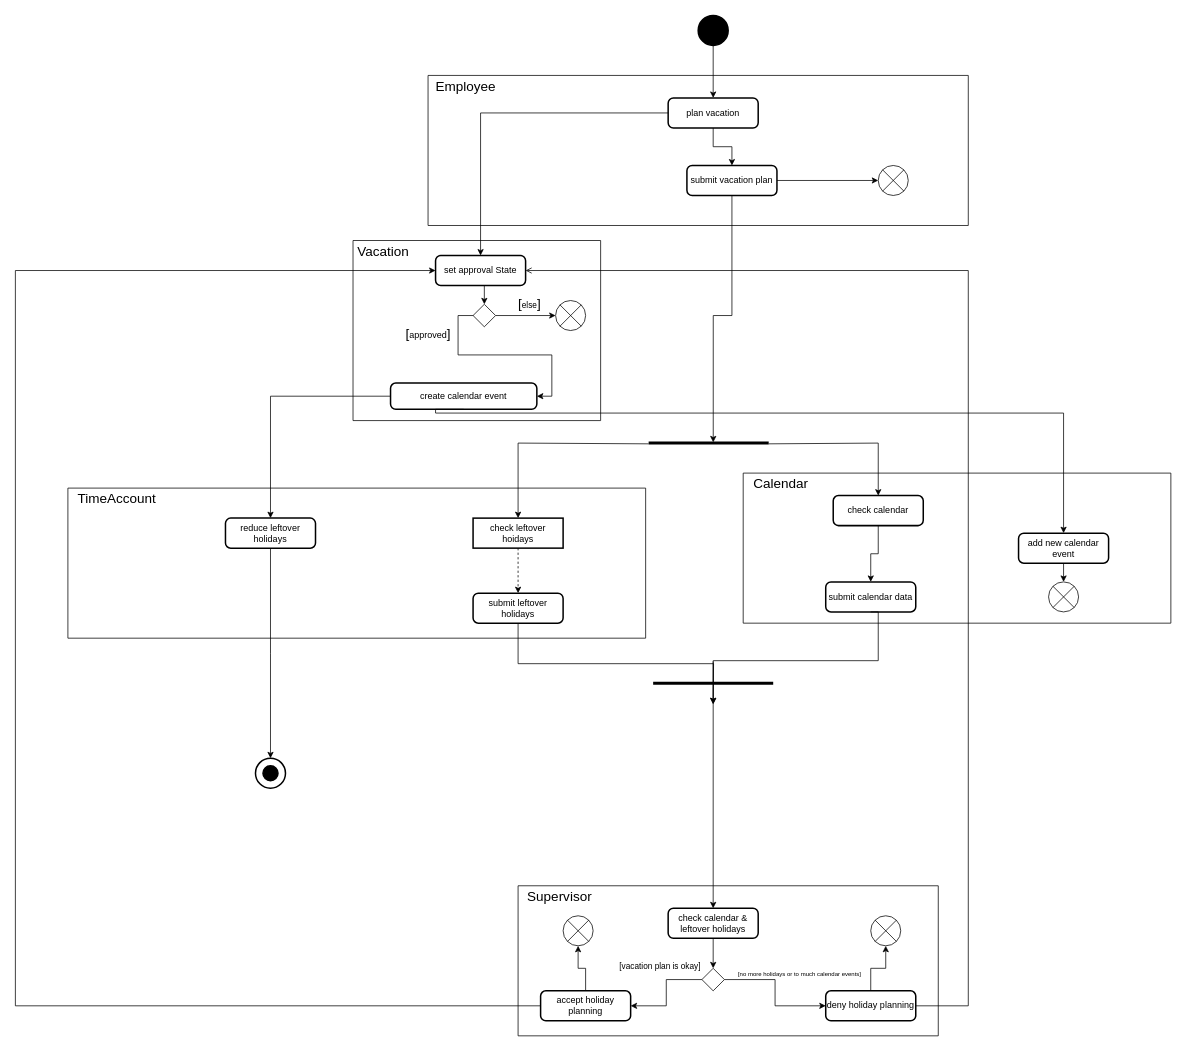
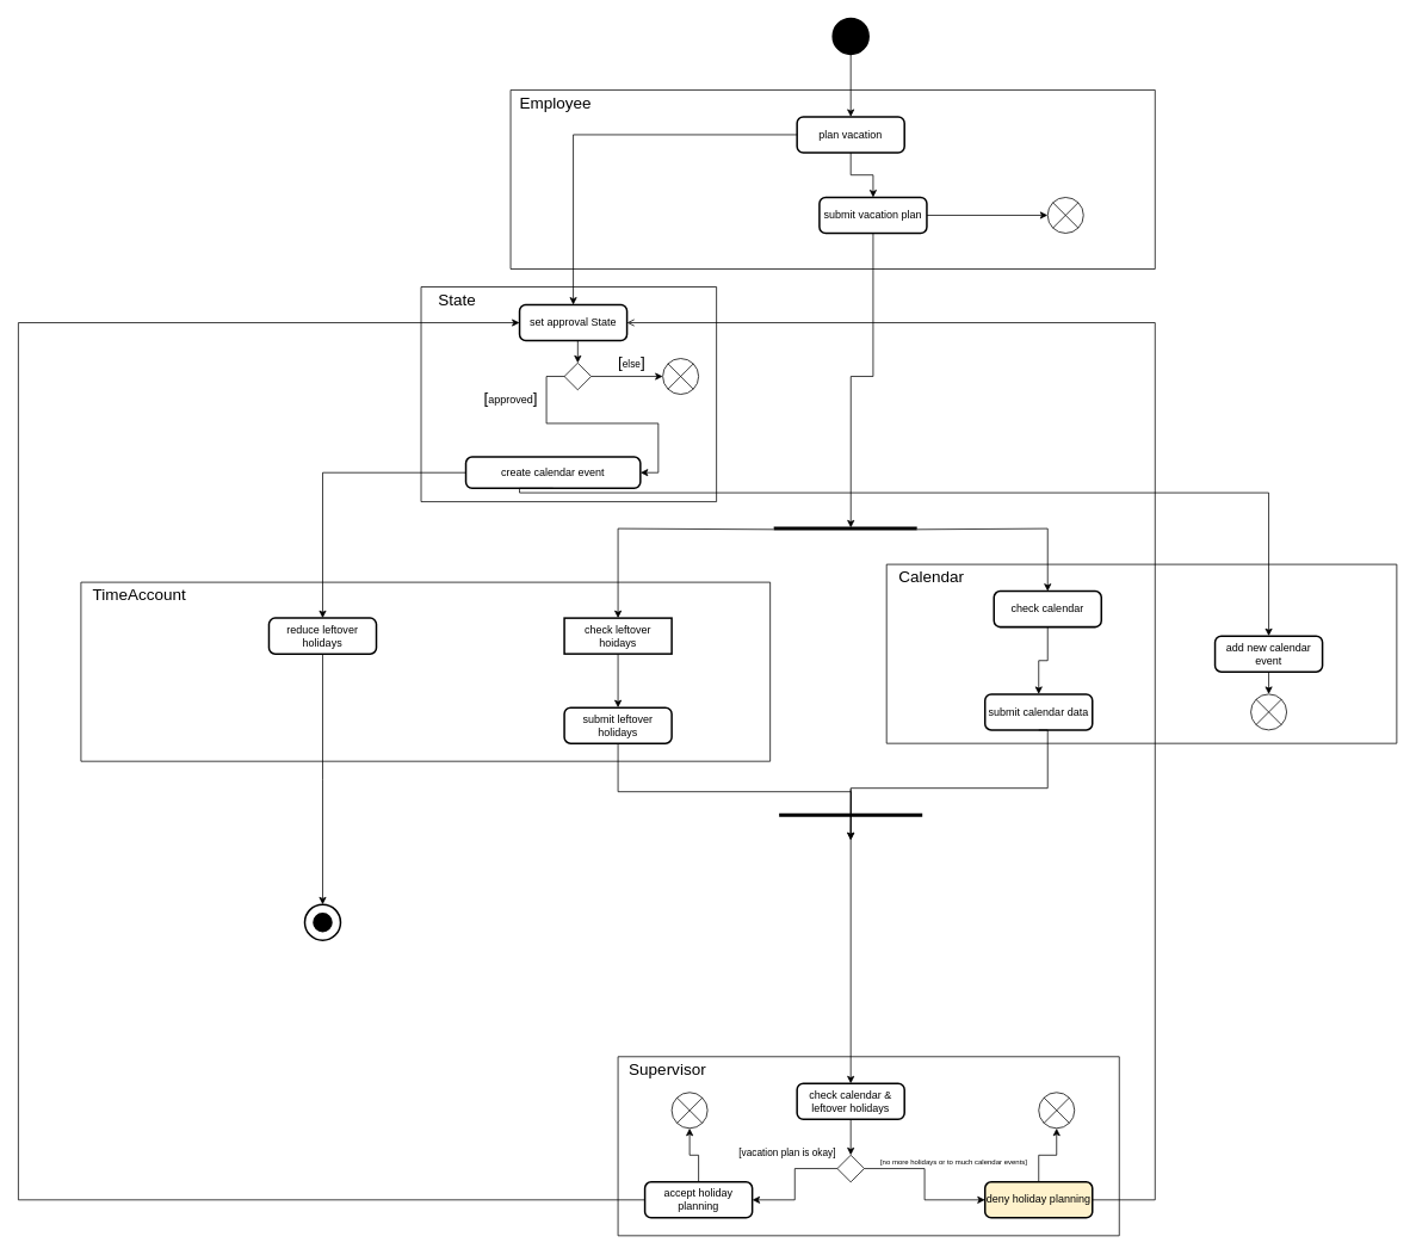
  <mxCell id="0" />
  <mxCell id="1" parent="0" />
  <mxCell id="2" style="edgeStyle=orthogonalEdgeStyle;rounded=0;orthogonalLoop=1;jettySize=auto;html=1;exitX=0.5;exitY=1;exitDx=0;exitDy=0;exitPerimeter=0;fontSize=18.0;" edge="1" parent="1" source="3" target="7"><mxGeometry relative="1" as="geometry" /></mxCell>
  <mxCell id="3" value="" style="strokeWidth=2;html=1;shape=mxgraph.flowchart.start_2;whiteSpace=wrap;fillStyle=auto;fillColor=#000000;" vertex="1" parent="1"><mxGeometry x="930" y="20" width="40" height="40" as="geometry" /></mxCell>
  <mxCell id="4" value="" style="swimlane;startSize=0;" vertex="1" parent="1"><mxGeometry x="570" y="100" width="720" height="200" as="geometry" /></mxCell>
  <mxCell id="5" value="&lt;font style=&quot;font-size: 18.0px;&quot;&gt;Employee&lt;/font&gt;" style="text;html=1;align=center;verticalAlign=middle;resizable=0;points=[];autosize=1;strokeColor=none;fillColor=none;" vertex="1" parent="4"><mxGeometry width="100" height="30" as="geometry" /></mxCell>
  <mxCell id="6" style="edgeStyle=orthogonalEdgeStyle;rounded=0;orthogonalLoop=1;jettySize=auto;html=1;exitX=0.5;exitY=1;exitDx=0;exitDy=0;fontSize=18.0;" edge="1" parent="4" source="7" target="9"><mxGeometry relative="1" as="geometry" /></mxCell>
  <mxCell id="7" value="plan vacation" style="rounded=1;whiteSpace=wrap;html=1;absoluteArcSize=1;arcSize=14;strokeWidth=2;fillStyle=auto;fillColor=#FFFFFF;" vertex="1" parent="4"><mxGeometry x="320" y="30" width="120" height="40" as="geometry" /></mxCell>
  <mxCell id="8" style="edgeStyle=orthogonalEdgeStyle;rounded=0;orthogonalLoop=1;jettySize=auto;html=1;exitX=1;exitY=0.5;exitDx=0;exitDy=0;entryX=0;entryY=0.5;entryDx=0;entryDy=0;entryPerimeter=0;fontSize=11;" edge="1" parent="4" source="9" target="10"><mxGeometry relative="1" as="geometry" /></mxCell>
  <mxCell id="9" value="submit vacation plan" style="rounded=1;whiteSpace=wrap;html=1;absoluteArcSize=1;arcSize=14;strokeWidth=2;fillStyle=auto;fillColor=#FFFFFF;" vertex="1" parent="4"><mxGeometry x="345" y="120" width="120" height="40" as="geometry" /></mxCell>
  <mxCell id="10" value="" style="verticalLabelPosition=bottom;verticalAlign=top;html=1;shape=mxgraph.flowchart.or;" vertex="1" parent="4"><mxGeometry x="600" y="120" width="40" height="40" as="geometry" /></mxCell>
  <mxCell id="11" value="" style="line;strokeWidth=4;html=1;perimeter=backbonePerimeter;points=[];outlineConnect=0;fillStyle=auto;fillColor=#FFFFFF;" vertex="1" parent="1"><mxGeometry x="864" y="580" width="160" height="20" as="geometry" /></mxCell>
  <mxCell id="12" style="edgeStyle=orthogonalEdgeStyle;rounded=0;orthogonalLoop=1;jettySize=auto;html=1;exitX=0.5;exitY=1;exitDx=0;exitDy=0;entryX=0.538;entryY=0.45;entryDx=0;entryDy=0;entryPerimeter=0;fontSize=18.0;" edge="1" parent="1" source="9" target="11"><mxGeometry relative="1" as="geometry" /></mxCell>
  <mxCell id="13" value="" style="swimlane;startSize=0;fontSize=18.0;" vertex="1" parent="1"><mxGeometry x="90" y="650" width="770" height="200" as="geometry" /></mxCell>
- <mxCell id="14" style="edgeStyle=orthogonalEdgeStyle;rounded=0;orthogonalLoop=1;jettySize=auto;html=1;exitX=0.5;exitY=1;exitDx=0;exitDy=0;entryX=0.5;entryY=0;entryDx=0;entryDy=0;fontSize=18.0;dashed=1;" edge="1" parent="13" source="15" target="16"><mxGeometry relative="1" as="geometry" /></mxCell>
+ <mxCell id="14" style="edgeStyle=orthogonalEdgeStyle;rounded=0;orthogonalLoop=1;jettySize=auto;html=1;exitX=0.5;exitY=1;exitDx=0;exitDy=0;entryX=0.5;entryY=0;entryDx=0;entryDy=0;fontSize=18.0;" edge="1" parent="13" source="15" target="16"><mxGeometry relative="1" as="geometry" /></mxCell>
  <mxCell id="15" value="check leftover hoidays" style="whiteSpace=wrap;html=1;absoluteArcSize=1;arcSize=14;strokeWidth=2;fillStyle=auto;fillColor=#FFFFFF;rounded=0;" vertex="1" parent="13"><mxGeometry x="540" y="40" width="120" height="40" as="geometry" /></mxCell>
  <mxCell id="16" value="submit leftover holidays" style="rounded=1;whiteSpace=wrap;html=1;absoluteArcSize=1;arcSize=14;strokeWidth=2;fillStyle=auto;fillColor=#FFFFFF;" vertex="1" parent="13"><mxGeometry x="540" y="140" width="120" height="40" as="geometry" /></mxCell>
  <mxCell id="17" value="TimeAccount" style="text;html=1;align=center;verticalAlign=middle;resizable=0;points=[];autosize=1;strokeColor=none;fillColor=none;fontSize=18.0;" vertex="1" parent="13"><mxGeometry width="130" height="30" as="geometry" /></mxCell>
  <mxCell id="18" value="reduce leftover holidays" style="rounded=1;whiteSpace=wrap;html=1;absoluteArcSize=1;arcSize=14;strokeWidth=2;fillStyle=auto;fillColor=#FFFFFF;" vertex="1" parent="13"><mxGeometry x="210" y="40" width="120" height="40" as="geometry" /></mxCell>
  <mxCell id="19" style="edgeStyle=orthogonalEdgeStyle;rounded=0;orthogonalLoop=1;jettySize=auto;html=1;fontSize=18.0;entryX=0.5;entryY=0;entryDx=0;entryDy=0;" edge="1" parent="1" source="11" target="15"><mxGeometry relative="1" as="geometry" /></mxCell>
  <mxCell id="20" value="" style="swimlane;startSize=0;fontSize=18.0;" vertex="1" parent="1"><mxGeometry x="990" y="630" width="570" height="200" as="geometry" /></mxCell>
  <mxCell id="21" style="edgeStyle=orthogonalEdgeStyle;rounded=0;orthogonalLoop=1;jettySize=auto;html=1;exitX=0.5;exitY=1;exitDx=0;exitDy=0;entryX=0.5;entryY=0;entryDx=0;entryDy=0;fontSize=18.0;" edge="1" parent="20" source="22" target="24"><mxGeometry relative="1" as="geometry" /></mxCell>
  <mxCell id="22" value="check calendar" style="rounded=1;whiteSpace=wrap;html=1;absoluteArcSize=1;arcSize=14;strokeWidth=2;fillStyle=auto;fillColor=#FFFFFF;" vertex="1" parent="20"><mxGeometry x="120" y="30" width="120" height="40" as="geometry" /></mxCell>
  <mxCell id="23" value="Calendar" style="text;html=1;align=center;verticalAlign=middle;resizable=0;points=[];autosize=1;strokeColor=none;fillColor=none;fontSize=18.0;" vertex="1" parent="20"><mxGeometry width="100" height="30" as="geometry" /></mxCell>
  <mxCell id="24" value="submit calendar data" style="rounded=1;whiteSpace=wrap;html=1;absoluteArcSize=1;arcSize=14;strokeWidth=2;fillStyle=auto;fillColor=#FFFFFF;" vertex="1" parent="20"><mxGeometry x="110" y="145" width="120" height="40" as="geometry" /></mxCell>
  <mxCell id="25" style="edgeStyle=orthogonalEdgeStyle;rounded=0;orthogonalLoop=1;jettySize=auto;html=1;exitX=0.5;exitY=1;exitDx=0;exitDy=0;entryX=0.5;entryY=0;entryDx=0;entryDy=0;entryPerimeter=0;fontSize=11;" edge="1" parent="20" source="26" target="27"><mxGeometry relative="1" as="geometry" /></mxCell>
  <mxCell id="26" value="add new calendar event" style="rounded=1;whiteSpace=wrap;html=1;absoluteArcSize=1;arcSize=14;strokeWidth=2;fillStyle=auto;fillColor=#FFFFFF;" vertex="1" parent="20"><mxGeometry x="367" y="80" width="120" height="40" as="geometry" /></mxCell>
  <mxCell id="27" value="" style="verticalLabelPosition=bottom;verticalAlign=top;html=1;shape=mxgraph.flowchart.or;" vertex="1" parent="20"><mxGeometry x="407" y="145" width="40" height="40" as="geometry" /></mxCell>
  <mxCell id="28" style="edgeStyle=orthogonalEdgeStyle;rounded=0;orthogonalLoop=1;jettySize=auto;html=1;fontSize=18.0;entryX=0.5;entryY=0;entryDx=0;entryDy=0;" edge="1" parent="1" source="11" target="22"><mxGeometry relative="1" as="geometry" /></mxCell>
  <mxCell id="29" value="" style="line;strokeWidth=4;html=1;perimeter=backbonePerimeter;points=[];outlineConnect=0;fillStyle=auto;fillColor=#FFFFFF;" vertex="1" parent="1"><mxGeometry x="870" y="900" width="160" height="20" as="geometry" /></mxCell>
  <mxCell id="30" style="edgeStyle=orthogonalEdgeStyle;rounded=0;orthogonalLoop=1;jettySize=auto;html=1;exitX=0.5;exitY=1;exitDx=0;exitDy=0;fontSize=18.0;" edge="1" parent="1" source="16"><mxGeometry relative="1" as="geometry"><mxPoint x="950" y="938" as="targetPoint" /></mxGeometry></mxCell>
  <mxCell id="31" style="edgeStyle=orthogonalEdgeStyle;rounded=0;orthogonalLoop=1;jettySize=auto;html=1;exitX=0.5;exitY=1;exitDx=0;exitDy=0;fontSize=18.0;" edge="1" parent="1" source="24"><mxGeometry relative="1" as="geometry"><mxPoint x="950" y="938" as="targetPoint" /><Array as="points"><mxPoint x="1170" y="880" /><mxPoint x="950" y="880" /></Array></mxGeometry></mxCell>
  <mxCell id="32" value="" style="swimlane;startSize=0;fontSize=18.0;" vertex="1" parent="1"><mxGeometry x="690" y="1180" width="560" height="200" as="geometry" /></mxCell>
  <mxCell id="33" value="Supervisor" style="text;html=1;align=center;verticalAlign=middle;resizable=0;points=[];autosize=1;strokeColor=none;fillColor=none;fontSize=18.0;" vertex="1" parent="32"><mxGeometry width="110" height="30" as="geometry" /></mxCell>
  <mxCell id="34" style="edgeStyle=orthogonalEdgeStyle;rounded=0;orthogonalLoop=1;jettySize=auto;html=1;exitX=0.5;exitY=1;exitDx=0;exitDy=0;entryX=0.5;entryY=0;entryDx=0;entryDy=0;fontSize=18.0;" edge="1" parent="32" source="35" target="38"><mxGeometry relative="1" as="geometry" /></mxCell>
  <mxCell id="35" value="check calendar &amp;amp;&lt;br&gt;leftover holidays" style="rounded=1;whiteSpace=wrap;html=1;absoluteArcSize=1;arcSize=14;strokeWidth=2;fillStyle=auto;fillColor=#FFFFFF;" vertex="1" parent="32"><mxGeometry x="200" y="30" width="120" height="40" as="geometry" /></mxCell>
  <mxCell id="36" style="edgeStyle=orthogonalEdgeStyle;rounded=0;orthogonalLoop=1;jettySize=auto;html=1;exitX=1;exitY=0.5;exitDx=0;exitDy=0;entryX=0;entryY=0.5;entryDx=0;entryDy=0;fontSize=18.0;" edge="1" parent="32" source="38" target="40"><mxGeometry relative="1" as="geometry" /></mxCell>
  <mxCell id="37" style="edgeStyle=orthogonalEdgeStyle;rounded=0;orthogonalLoop=1;jettySize=auto;html=1;exitX=0;exitY=0.5;exitDx=0;exitDy=0;entryX=1;entryY=0.5;entryDx=0;entryDy=0;fontSize=8;" edge="1" parent="32" source="38" target="43"><mxGeometry relative="1" as="geometry" /></mxCell>
  <mxCell id="38" value="" style="rhombus;whiteSpace=wrap;html=1;" vertex="1" parent="32"><mxGeometry x="245" y="110" width="30" height="30" as="geometry" /></mxCell>
  <mxCell id="39" style="edgeStyle=orthogonalEdgeStyle;rounded=0;orthogonalLoop=1;jettySize=auto;html=1;exitX=0.5;exitY=0;exitDx=0;exitDy=0;entryX=0.5;entryY=1;entryDx=0;entryDy=0;entryPerimeter=0;fontSize=11;" edge="1" parent="32" source="40" target="46"><mxGeometry relative="1" as="geometry" /></mxCell>
- <mxCell id="40" value="deny holiday planning" style="rounded=1;whiteSpace=wrap;html=1;absoluteArcSize=1;arcSize=14;strokeWidth=2;fillStyle=auto;fillColor=#FFFFFF;" vertex="1" parent="32"><mxGeometry x="410" y="140" width="120" height="40" as="geometry" /></mxCell>
+ <mxCell id="40" value="deny holiday planning" style="rounded=1;whiteSpace=wrap;html=1;absoluteArcSize=1;arcSize=14;strokeWidth=2;fillStyle=auto;fillColor=#fff2cc;" vertex="1" parent="32"><mxGeometry x="410" y="140" width="120" height="40" as="geometry" /></mxCell>
  <mxCell id="41" value="&lt;span style=&quot;font-size: 8px;&quot;&gt;[no more holidays or to much calendar events]&lt;/span&gt;" style="text;html=1;align=center;verticalAlign=middle;resizable=0;points=[];autosize=1;strokeColor=none;fillColor=none;fontSize=18.0;" vertex="1" parent="32"><mxGeometry x="280" y="100" width="190" height="30" as="geometry" /></mxCell>
  <mxCell id="42" style="edgeStyle=orthogonalEdgeStyle;rounded=0;orthogonalLoop=1;jettySize=auto;html=1;exitX=0.5;exitY=0;exitDx=0;exitDy=0;entryX=0.5;entryY=1;entryDx=0;entryDy=0;entryPerimeter=0;fontSize=11;" edge="1" parent="32" source="43" target="45"><mxGeometry relative="1" as="geometry" /></mxCell>
  <mxCell id="43" value="accept holiday planning" style="rounded=1;whiteSpace=wrap;html=1;absoluteArcSize=1;arcSize=14;strokeWidth=2;fillStyle=auto;fillColor=#FFFFFF;" vertex="1" parent="32"><mxGeometry x="30" y="140" width="120" height="40" as="geometry" /></mxCell>
  <mxCell id="44" value="&lt;font style=&quot;font-size: 11px;&quot;&gt;[vacation plan is okay]&lt;/font&gt;" style="text;html=1;align=center;verticalAlign=middle;resizable=0;points=[];autosize=1;strokeColor=none;fillColor=none;fontSize=18.0;" vertex="1" parent="32"><mxGeometry x="124" y="90" width="130" height="30" as="geometry" /></mxCell>
  <mxCell id="45" value="" style="verticalLabelPosition=bottom;verticalAlign=top;html=1;shape=mxgraph.flowchart.or;" vertex="1" parent="32"><mxGeometry x="60" y="40" width="40" height="40" as="geometry" /></mxCell>
  <mxCell id="46" value="" style="verticalLabelPosition=bottom;verticalAlign=top;html=1;shape=mxgraph.flowchart.or;" vertex="1" parent="32"><mxGeometry x="470" y="40" width="40" height="40" as="geometry" /></mxCell>
  <mxCell id="47" style="edgeStyle=orthogonalEdgeStyle;rounded=0;orthogonalLoop=1;jettySize=auto;html=1;fontSize=18.0;entryX=0.5;entryY=0;entryDx=0;entryDy=0;" edge="1" parent="1"><mxGeometry relative="1" as="geometry"><mxPoint x="950" y="881" as="sourcePoint" /><mxPoint x="950" y="1210" as="targetPoint" /></mxGeometry></mxCell>
  <mxCell id="48" style="edgeStyle=orthogonalEdgeStyle;rounded=0;orthogonalLoop=1;jettySize=auto;html=1;fontSize=18.0;exitX=1;exitY=0.5;exitDx=0;exitDy=0;entryX=1;entryY=0.5;entryDx=0;entryDy=0;endArrow=open;" edge="1" parent="1" source="40" target="52"><mxGeometry relative="1" as="geometry"><mxPoint x="1220" y="1240" as="sourcePoint" /><mxPoint x="1010" y="150" as="targetPoint" /><Array as="points"><mxPoint x="1290" y="1340" /><mxPoint x="1290" y="360" /></Array></mxGeometry></mxCell>
  <mxCell id="49" value="" style="swimlane;startSize=0;fontSize=11;" vertex="1" parent="1"><mxGeometry x="470" y="320" width="330" height="240" as="geometry" /></mxCell>
- <mxCell id="50" value="&lt;font style=&quot;font-size: 18px;&quot;&gt;Vacation&lt;/font&gt;" style="text;html=1;align=center;verticalAlign=middle;resizable=0;points=[];autosize=1;strokeColor=none;fillColor=none;fontSize=11;" vertex="1" parent="49"><mxGeometry x="-5" width="90" height="30" as="geometry" /></mxCell>
+ <mxCell id="50" value="&lt;font style=&quot;font-size: 18px;&quot;&gt;State&lt;/font&gt;" style="text;html=1;align=center;verticalAlign=middle;resizable=0;points=[];autosize=1;strokeColor=none;fillColor=none;fontSize=11;" vertex="1" parent="49"><mxGeometry x="-5" width="90" height="30" as="geometry" /></mxCell>
  <mxCell id="51" style="edgeStyle=orthogonalEdgeStyle;rounded=0;orthogonalLoop=1;jettySize=auto;html=1;exitX=0.5;exitY=1;exitDx=0;exitDy=0;entryX=0.5;entryY=0;entryDx=0;entryDy=0;fontSize=18;" edge="1" parent="49" source="52" target="55"><mxGeometry relative="1" as="geometry" /></mxCell>
  <mxCell id="52" value="set approval State" style="rounded=1;whiteSpace=wrap;html=1;absoluteArcSize=1;arcSize=14;strokeWidth=2;fillStyle=auto;fillColor=#FFFFFF;" vertex="1" parent="49"><mxGeometry x="110" y="20" width="120" height="40" as="geometry" /></mxCell>
  <mxCell id="53" style="edgeStyle=orthogonalEdgeStyle;rounded=0;orthogonalLoop=1;jettySize=auto;html=1;exitX=0;exitY=0.5;exitDx=0;exitDy=0;entryX=1;entryY=0.5;entryDx=0;entryDy=0;fontSize=18;" edge="1" parent="49" source="55" target="56"><mxGeometry relative="1" as="geometry"><Array as="points" /></mxGeometry></mxCell>
  <mxCell id="54" style="edgeStyle=orthogonalEdgeStyle;rounded=0;orthogonalLoop=1;jettySize=auto;html=1;exitX=1;exitY=0.5;exitDx=0;exitDy=0;entryX=0;entryY=0.5;entryDx=0;entryDy=0;entryPerimeter=0;fontSize=18;" edge="1" parent="49" source="55" target="57"><mxGeometry relative="1" as="geometry" /></mxCell>
  <mxCell id="55" value="" style="rhombus;whiteSpace=wrap;html=1;" vertex="1" parent="49"><mxGeometry x="160" y="85" width="30" height="30" as="geometry" /></mxCell>
  <mxCell id="56" value="create calendar event" style="rounded=1;whiteSpace=wrap;html=1;absoluteArcSize=1;arcSize=14;strokeWidth=2;fillStyle=auto;fillColor=#FFFFFF;" vertex="1" parent="49"><mxGeometry x="50" y="190" width="195" height="35" as="geometry" /></mxCell>
  <mxCell id="57" value="" style="verticalLabelPosition=bottom;verticalAlign=top;html=1;shape=mxgraph.flowchart.or;" vertex="1" parent="49"><mxGeometry x="270" y="80" width="40" height="40" as="geometry" /></mxCell>
  <mxCell id="58" value="[&lt;font style=&quot;font-size: 12px;&quot;&gt;approved&lt;/font&gt;]" style="text;html=1;align=center;verticalAlign=middle;resizable=0;points=[];autosize=1;strokeColor=none;fillColor=none;fontSize=18;" vertex="1" parent="49"><mxGeometry x="60" y="110" width="80" height="30" as="geometry" /></mxCell>
  <mxCell id="59" value="[&lt;font style=&quot;font-size: 11px;&quot;&gt;else&lt;/font&gt;]" style="text;html=1;align=center;verticalAlign=middle;resizable=0;points=[];autosize=1;strokeColor=none;fillColor=none;fontSize=18;" vertex="1" parent="49"><mxGeometry x="210" y="70" width="50" height="30" as="geometry" /></mxCell>
  <mxCell id="60" style="edgeStyle=orthogonalEdgeStyle;rounded=0;orthogonalLoop=1;jettySize=auto;html=1;exitX=0;exitY=0.5;exitDx=0;exitDy=0;fontSize=11;" edge="1" parent="1" source="7" target="52"><mxGeometry relative="1" as="geometry" /></mxCell>
  <mxCell id="61" style="edgeStyle=orthogonalEdgeStyle;rounded=0;orthogonalLoop=1;jettySize=auto;html=1;exitX=0;exitY=0.5;exitDx=0;exitDy=0;fontSize=11;" edge="1" parent="1" source="56" target="18"><mxGeometry relative="1" as="geometry" /></mxCell>
  <mxCell id="62" style="edgeStyle=orthogonalEdgeStyle;rounded=0;orthogonalLoop=1;jettySize=auto;html=1;exitX=0;exitY=0.5;exitDx=0;exitDy=0;entryX=0;entryY=0.5;entryDx=0;entryDy=0;fontSize=11;" edge="1" parent="1" source="43" target="52"><mxGeometry relative="1" as="geometry"><Array as="points"><mxPoint x="20" y="1340" /><mxPoint x="20" y="360" /></Array></mxGeometry></mxCell>
  <mxCell id="63" style="edgeStyle=orthogonalEdgeStyle;rounded=0;orthogonalLoop=1;jettySize=auto;html=1;exitX=0.5;exitY=1;exitDx=0;exitDy=0;fontSize=11;" edge="1" parent="1" source="18"><mxGeometry relative="1" as="geometry"><mxPoint x="360" y="1010" as="targetPoint" /></mxGeometry></mxCell>
  <mxCell id="64" value="" style="strokeWidth=2;html=1;shape=mxgraph.flowchart.start_2;whiteSpace=wrap;fillStyle=auto;fillColor=#FFFFFF;" vertex="1" parent="1"><mxGeometry x="340" y="1010" width="40" height="40" as="geometry" /></mxCell>
  <mxCell id="65" value="" style="strokeWidth=2;html=1;shape=mxgraph.flowchart.start_2;whiteSpace=wrap;fillStyle=auto;fillColor=#000000;" vertex="1" parent="1"><mxGeometry x="350" y="1020" width="20" height="20" as="geometry" /></mxCell>
  <mxCell id="66" style="edgeStyle=orthogonalEdgeStyle;rounded=0;orthogonalLoop=1;jettySize=auto;html=1;exitX=0.5;exitY=1;exitDx=0;exitDy=0;entryX=0.5;entryY=0;entryDx=0;entryDy=0;fontSize=11;" edge="1" parent="1" source="56" target="26"><mxGeometry relative="1" as="geometry"><Array as="points"><mxPoint x="580" y="550" /><mxPoint x="1417" y="550" /></Array></mxGeometry></mxCell>
